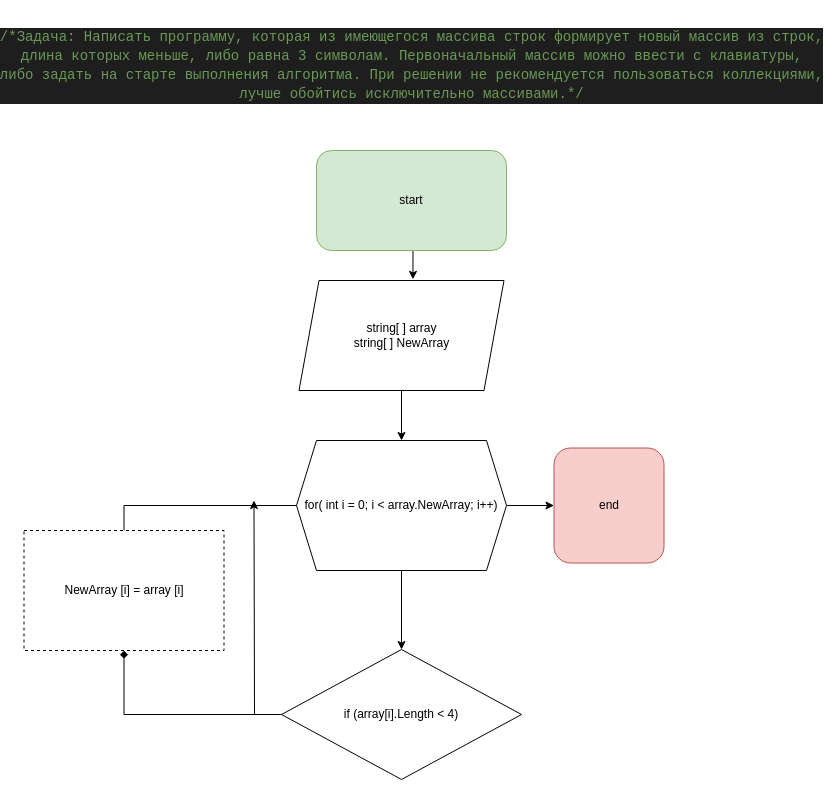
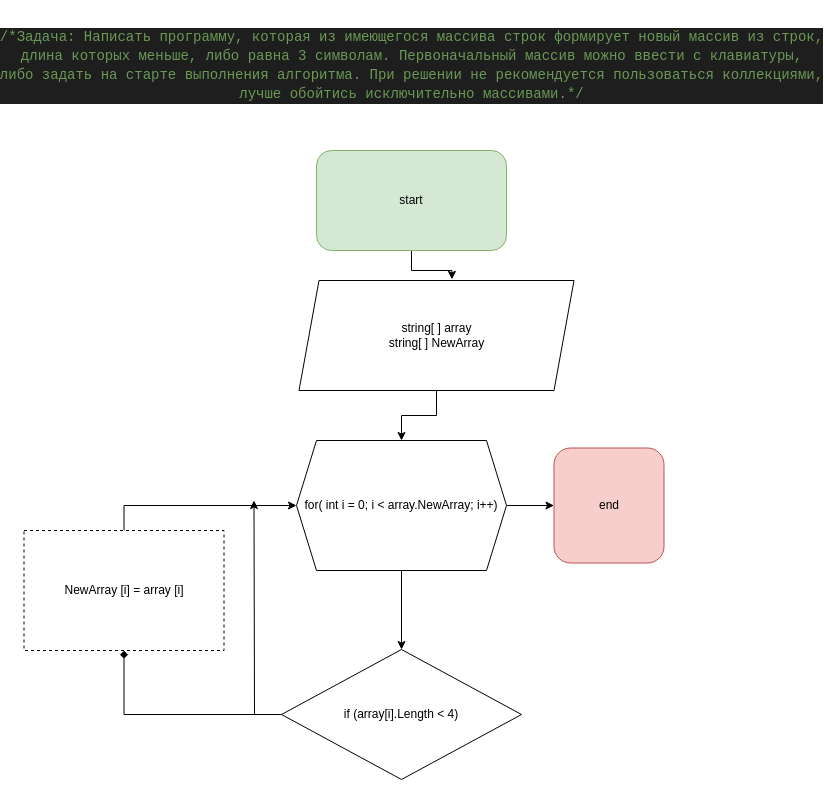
  <mxCell id="0" />
  <mxCell id="1" parent="0" />
  <mxCell id="2" style="edgeStyle=orthogonalEdgeStyle;rounded=0;orthogonalLoop=1;jettySize=auto;html=1;exitX=0.5;exitY=1;exitDx=0;exitDy=0;entryX=0.556;entryY=-0.01;entryDx=0;entryDy=0;entryPerimeter=0;" edge="1" parent="1" source="3" target="5"><mxGeometry relative="1" as="geometry" /></mxCell>
  <mxCell id="3" value="start" style="rounded=1;whiteSpace=wrap;html=1;fillColor=#d5e8d4;strokeColor=#82b366;" vertex="1" parent="1"><mxGeometry x="315" y="150" width="190" height="100" as="geometry" /></mxCell>
  <mxCell id="4" style="edgeStyle=orthogonalEdgeStyle;rounded=0;orthogonalLoop=1;jettySize=auto;html=1;exitX=0.5;exitY=1;exitDx=0;exitDy=0;entryX=0.5;entryY=0;entryDx=0;entryDy=0;" edge="1" parent="1" source="5" target="8"><mxGeometry relative="1" as="geometry" /></mxCell>
- <mxCell id="5" value="string[ ] array&lt;br&gt;string[ ] NewArray" style="shape=parallelogram;perimeter=parallelogramPerimeter;whiteSpace=wrap;html=1;fixedSize=1;" vertex="1" parent="1"><mxGeometry x="297.5" y="280" width="205" height="110" as="geometry" /></mxCell>
+ <mxCell id="5" value="string[ ] array&lt;br&gt;string[ ] NewArray" style="shape=parallelogram;perimeter=parallelogramPerimeter;whiteSpace=wrap;html=1;fixedSize=1;" vertex="1" parent="1"><mxGeometry x="297.5" y="280" width="275" height="110" as="geometry" /></mxCell>
  <mxCell id="6" style="edgeStyle=orthogonalEdgeStyle;rounded=0;orthogonalLoop=1;jettySize=auto;html=1;exitX=0.5;exitY=1;exitDx=0;exitDy=0;entryX=0.5;entryY=0;entryDx=0;entryDy=0;" edge="1" parent="1" source="8" target="11"><mxGeometry relative="1" as="geometry" /></mxCell>
  <mxCell id="7" style="edgeStyle=orthogonalEdgeStyle;rounded=0;orthogonalLoop=1;jettySize=auto;html=1;exitX=1;exitY=0.5;exitDx=0;exitDy=0;entryX=0;entryY=0.5;entryDx=0;entryDy=0;" edge="1" parent="1" source="8" target="14"><mxGeometry relative="1" as="geometry" /></mxCell>
  <mxCell id="8" value="for( int i = 0; i &amp;lt; array.NewArray; i++)" style="shape=hexagon;perimeter=hexagonPerimeter2;whiteSpace=wrap;html=1;fixedSize=1;" vertex="1" parent="1"><mxGeometry x="295" y="440" width="210" height="130" as="geometry" /></mxCell>
  <mxCell id="9" style="edgeStyle=orthogonalEdgeStyle;rounded=0;orthogonalLoop=1;jettySize=auto;html=1;exitX=0;exitY=0.5;exitDx=0;exitDy=0;entryX=0.5;entryY=1;entryDx=0;entryDy=0;endArrow=diamond;" edge="1" parent="1" source="11" target="13"><mxGeometry relative="1" as="geometry" /></mxCell>
  <mxCell id="10" style="edgeStyle=orthogonalEdgeStyle;rounded=0;orthogonalLoop=1;jettySize=auto;html=1;exitX=0;exitY=0.5;exitDx=0;exitDy=0;" edge="1" parent="1" source="11"><mxGeometry relative="1" as="geometry"><mxPoint x="252.5" y="500" as="targetPoint" /></mxGeometry></mxCell>
  <mxCell id="11" value="if (array[i].Length &amp;lt; 4)" style="rhombus;whiteSpace=wrap;html=1;" vertex="1" parent="1"><mxGeometry x="280" y="649" width="240" height="130" as="geometry" /></mxCell>
- <mxCell id="12" style="edgeStyle=orthogonalEdgeStyle;rounded=0;orthogonalLoop=1;jettySize=auto;html=1;exitX=0.5;exitY=0;exitDx=0;exitDy=0;entryX=0;entryY=0.5;entryDx=0;entryDy=0;endArrow=none;" edge="1" parent="1" source="13" target="8"><mxGeometry relative="1" as="geometry" /></mxCell>
+ <mxCell id="12" style="edgeStyle=orthogonalEdgeStyle;rounded=0;orthogonalLoop=1;jettySize=auto;html=1;exitX=0.5;exitY=0;exitDx=0;exitDy=0;entryX=0;entryY=0.5;entryDx=0;entryDy=0;" edge="1" parent="1" source="13" target="8"><mxGeometry relative="1" as="geometry" /></mxCell>
  <mxCell id="13" value="NewArray [i] = array [i]" style="rounded=0;whiteSpace=wrap;html=1;dashed=1;" vertex="1" parent="1"><mxGeometry x="22.5" y="530" width="200" height="120" as="geometry" /></mxCell>
  <mxCell id="14" value="end" style="rounded=1;whiteSpace=wrap;html=1;fillColor=#f8cecc;strokeColor=#b85450;" vertex="1" parent="1"><mxGeometry x="552.5" y="447.5" width="110" height="115" as="geometry" /></mxCell>
  <mxCell id="15" value="&lt;div style=&quot;color: rgb(212, 212, 212); background-color: rgb(30, 30, 30); font-family: Consolas, &amp;quot;Courier New&amp;quot;, monospace; font-size: 14px; line-height: 19px;&quot;&gt;&lt;div&gt;&lt;span style=&quot;color: #6a9955;&quot;&gt;/*Задача: Написать программу, которая из имеющегося массива строк формирует новый массив из строк,&lt;/span&gt;&lt;/div&gt;&lt;div&gt;&lt;span style=&quot;color: #6a9955;&quot;&gt;длина которых меньше, либо равна 3 символам. Первоначальный массив можно ввести с клавиатуры, &lt;/span&gt;&lt;/div&gt;&lt;div&gt;&lt;span style=&quot;color: #6a9955;&quot;&gt;либо задать на старте выполнения алгоритма. При решении не рекомендуется пользоваться коллекциями, &lt;/span&gt;&lt;/div&gt;&lt;div&gt;&lt;span style=&quot;color: #6a9955;&quot;&gt;лучше обойтись исключительно массивами.*/&lt;/span&gt;&lt;/div&gt;&lt;/div&gt;" style="text;html=1;align=center;verticalAlign=middle;resizable=0;points=[];autosize=1;strokeColor=none;fillColor=none;" vertex="1" parent="1"><mxGeometry x="20" y="20" width="780" height="90" as="geometry" /></mxCell>
